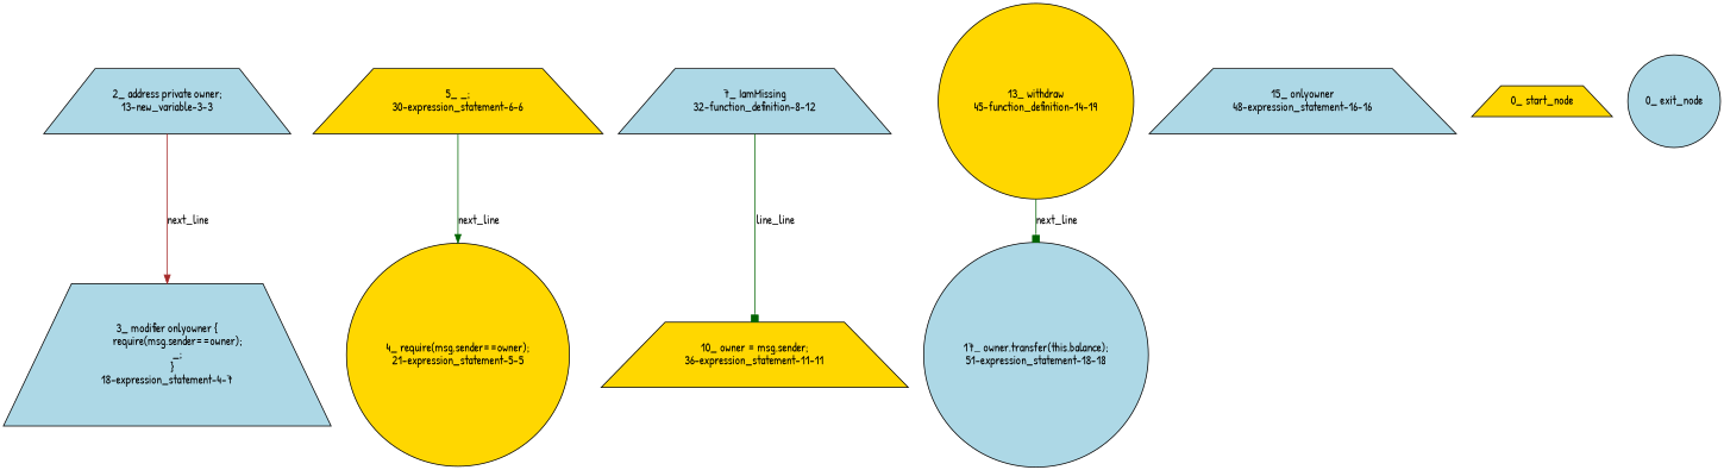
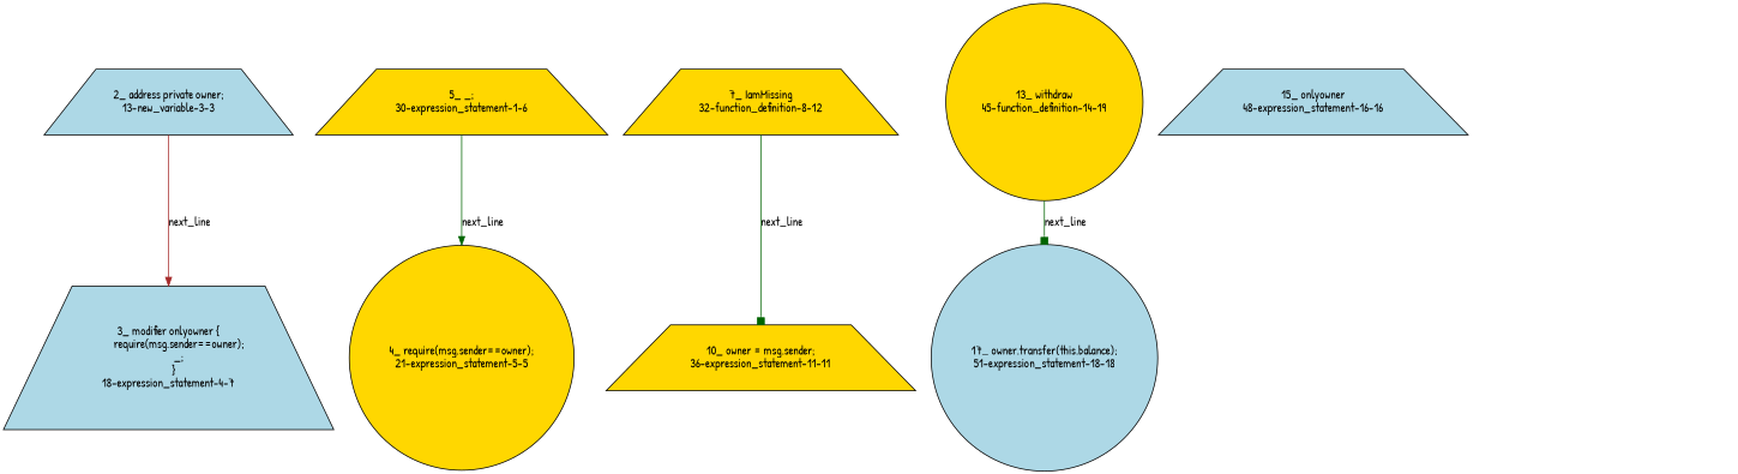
  digraph {
    fontname="Patrick Hand"
    node [fillcolor=lightblue fontname="Patrick Hand" shape=trapezium style=filled type_label=expression_statement]
    edge [arrowhead=normal color=darkgreen controlflow_type=next_line edge_type=CFG_edge fontname="Patrick Hand"]
    n1 [label="2_ address private owner;\n13-new_variable-3-3" type_label=new_variable]
    n2 [label="3_ modifier onlyowner {\n        require(msg.sender==owner);\n        _;\n    }\n18-expression_statement-4-7"]
    n3 [fillcolor=gold label="4_ require(msg.sender==owner);\n21-expression_statement-5-5" shape=circle]
-   n4 [fillcolor=gold label="5_ _;\n30-expression_statement-6-6"]
-   n5 [label="7_ IamMissing\n32-function_definition-8-12" type_label=function_definition]
+   n4 [fillcolor=gold label="5_ _;\n30-expression_statement-1-6"]
+   n5 [fillcolor=gold label="7_ IamMissing\n32-function_definition-8-12" type_label=function_definition]
    n6 [fillcolor=gold label="10_ owner = msg.sender;\n36-expression_statement-11-11"]
    n7 [fillcolor=gold label="13_ withdraw\n45-function_definition-14-19" shape=circle type_label=function_definition]
    n8 [label="17_ owner.transfer(this.balance);\n51-expression_statement-18-18" shape=circle]
    n9 [label="15_ onlyowner\n48-expression_statement-16-16"]
-   n10 [fillcolor=gold label="0_ start_node" type_label=start]
-   n11 [label="0_ exit_node" shape=circle type_label=exit]
    n1 -> n2 [color=brown label=next_line]
    n4 -> n3 [label=next_line]
-   n5 -> n6 [arrowhead=box label=line_line]
+   n5 -> n6 [arrowhead=box label=next_line]
    n7 -> n8 [arrowhead=box label=next_line]
  }
